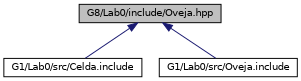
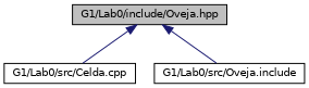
  digraph {
    node [color=black fillcolor=white fontname=Helvetica fontsize=10 shape=record style=filled]
    edge [color=midnightblue dir=back fontname=Helvetica fontsize=10 labelfontname=Helvetica labelfontsize=10 style=solid]
-   n1 [fillcolor=grey75 fontcolor=black height=0.2 label="G8/Lab0/include/Oveja.hpp" width=0.4]
-   n2 [height=0.2 label="G1/Lab0/src/Celda.include" width=0.4]
+   n1 [fillcolor=grey75 fontcolor=black height=0.2 label="G1/Lab0/include/Oveja.hpp" width=0.4]
+   n2 [height=0.2 label="G1/Lab0/src/Celda.cpp" width=0.4]
    n3 [height=0.2 label="G1/Lab0/src/Oveja.include" width=0.4]
    n1 -> n2
    n1 -> n3
  }
